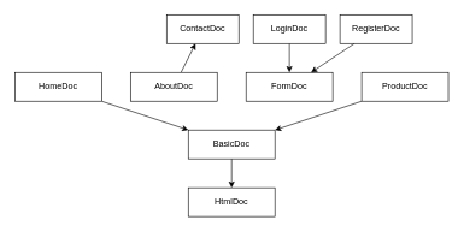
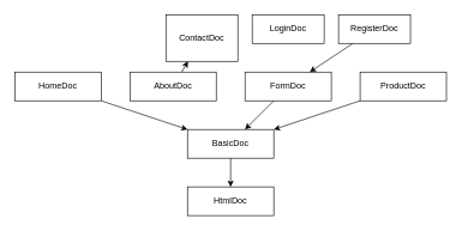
  <mxCell id="0" />
  <mxCell id="1" parent="0" />
  <mxCell id="2" value="HtmlDoc" style="whiteSpace=wrap;html=1;" vertex="1" parent="1"><mxGeometry x="260" y="260" width="120" height="40" as="geometry" /></mxCell>
  <mxCell id="3" style="edgeStyle=none;html=1;exitX=0.5;exitY=1;exitDx=0;exitDy=0;entryX=0.5;entryY=0;entryDx=0;entryDy=0;" edge="1" parent="1" source="4" target="2"><mxGeometry relative="1" as="geometry" /></mxCell>
  <mxCell id="4" value="BasicDoc" style="whiteSpace=wrap;html=1;" vertex="1" parent="1"><mxGeometry x="260" y="180" width="120" height="40" as="geometry" /></mxCell>
  <mxCell id="5" style="edgeStyle=none;html=1;" edge="1" parent="1" source="6" target="13"><mxGeometry relative="1" as="geometry" /></mxCell>
  <mxCell id="6" value="AboutDoc" style="whiteSpace=wrap;html=1;" vertex="1" parent="1"><mxGeometry x="180" y="100" width="120" height="40" as="geometry" /></mxCell>
  <mxCell id="7" style="edgeStyle=none;html=1;" edge="1" parent="1" source="8" target="4"><mxGeometry relative="1" as="geometry" /></mxCell>
  <mxCell id="8" value="HomeDoc" style="whiteSpace=wrap;html=1;" vertex="1" parent="1"><mxGeometry x="20" y="100" width="120" height="40" as="geometry" /></mxCell>
+ <mxCell id="9" style="edgeStyle=none;html=1;" edge="1" parent="1" source="10" target="4"><mxGeometry relative="1" as="geometry" /></mxCell>
  <mxCell id="10" value="FormDoc" style="whiteSpace=wrap;html=1;" vertex="1" parent="1"><mxGeometry x="340" y="100" width="120" height="40" as="geometry" /></mxCell>
  <mxCell id="11" style="edgeStyle=none;html=1;" edge="1" parent="1" source="12" target="4"><mxGeometry relative="1" as="geometry" /></mxCell>
  <mxCell id="12" value="ProductDoc" style="whiteSpace=wrap;html=1;" vertex="1" parent="1"><mxGeometry x="500" y="100" width="120" height="40" as="geometry" /></mxCell>
- <mxCell id="13" value="ContactDoc" style="whiteSpace=wrap;html=1;" vertex="1" parent="1"><mxGeometry x="230" y="20" width="100" height="40" as="geometry" /></mxCell>
- <mxCell id="14" style="edgeStyle=none;html=1;" edge="1" parent="1" source="15" target="10"><mxGeometry relative="1" as="geometry" /></mxCell>
+ <mxCell id="13" value="ContactDoc" style="whiteSpace=wrap;html=1;" vertex="1" parent="1"><mxGeometry x="230" y="20" width="100" height="65" as="geometry" /></mxCell>
  <mxCell id="15" value="LoginDoc" style="whiteSpace=wrap;html=1;" vertex="1" parent="1"><mxGeometry x="350" y="20" width="100" height="40" as="geometry" /></mxCell>
  <mxCell id="16" style="edgeStyle=none;html=1;" edge="1" parent="1" source="17" target="10"><mxGeometry relative="1" as="geometry" /></mxCell>
  <mxCell id="17" value="RegisterDoc" style="whiteSpace=wrap;html=1;" vertex="1" parent="1"><mxGeometry x="470" y="20" width="100" height="40" as="geometry" /></mxCell>
